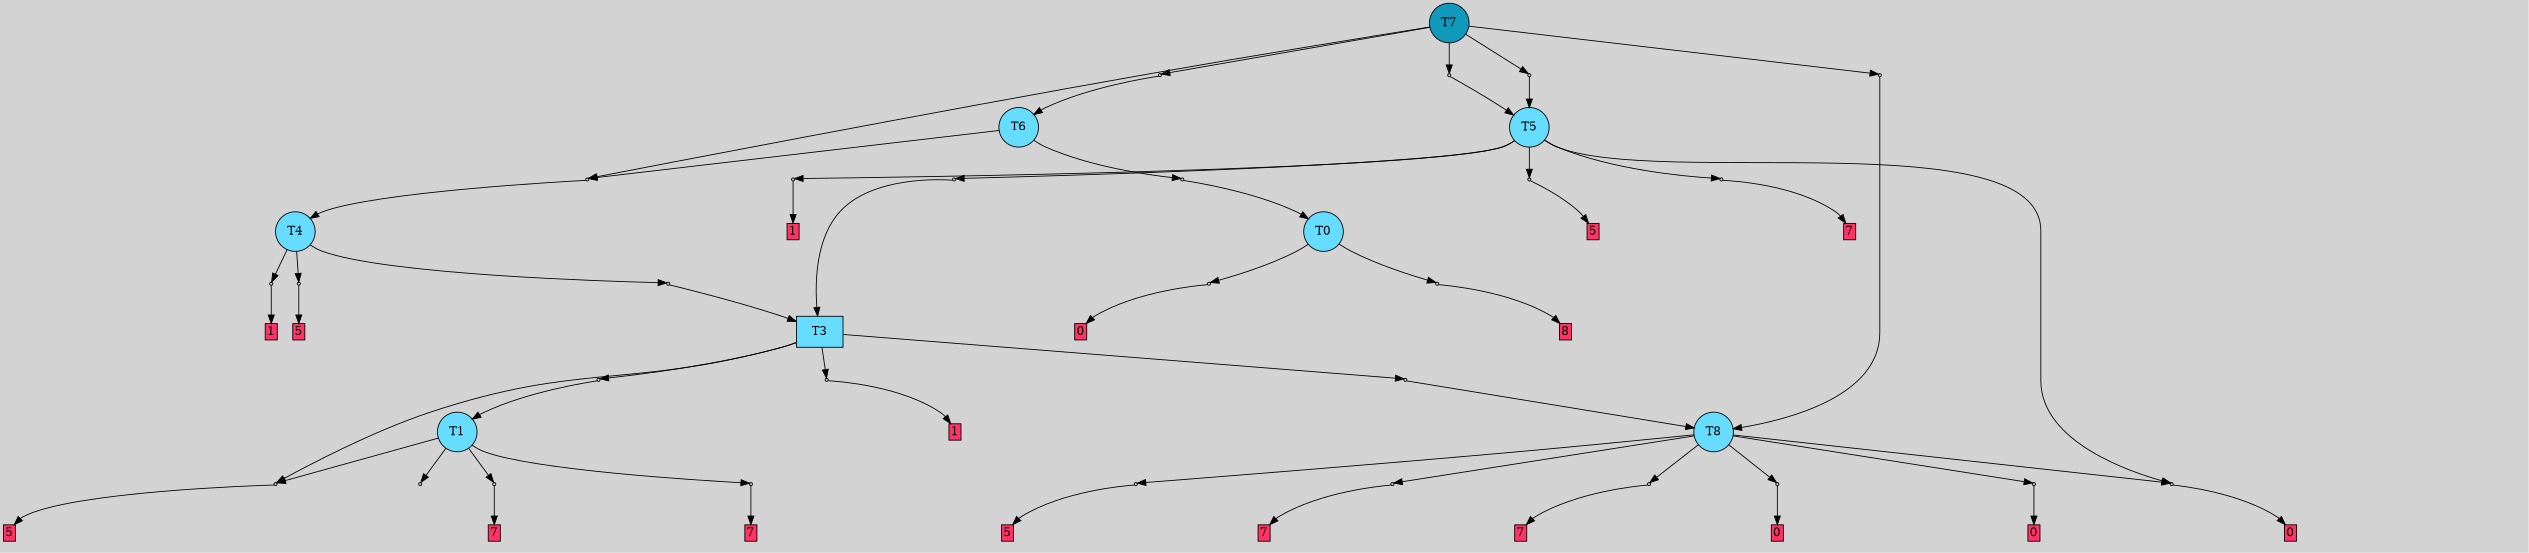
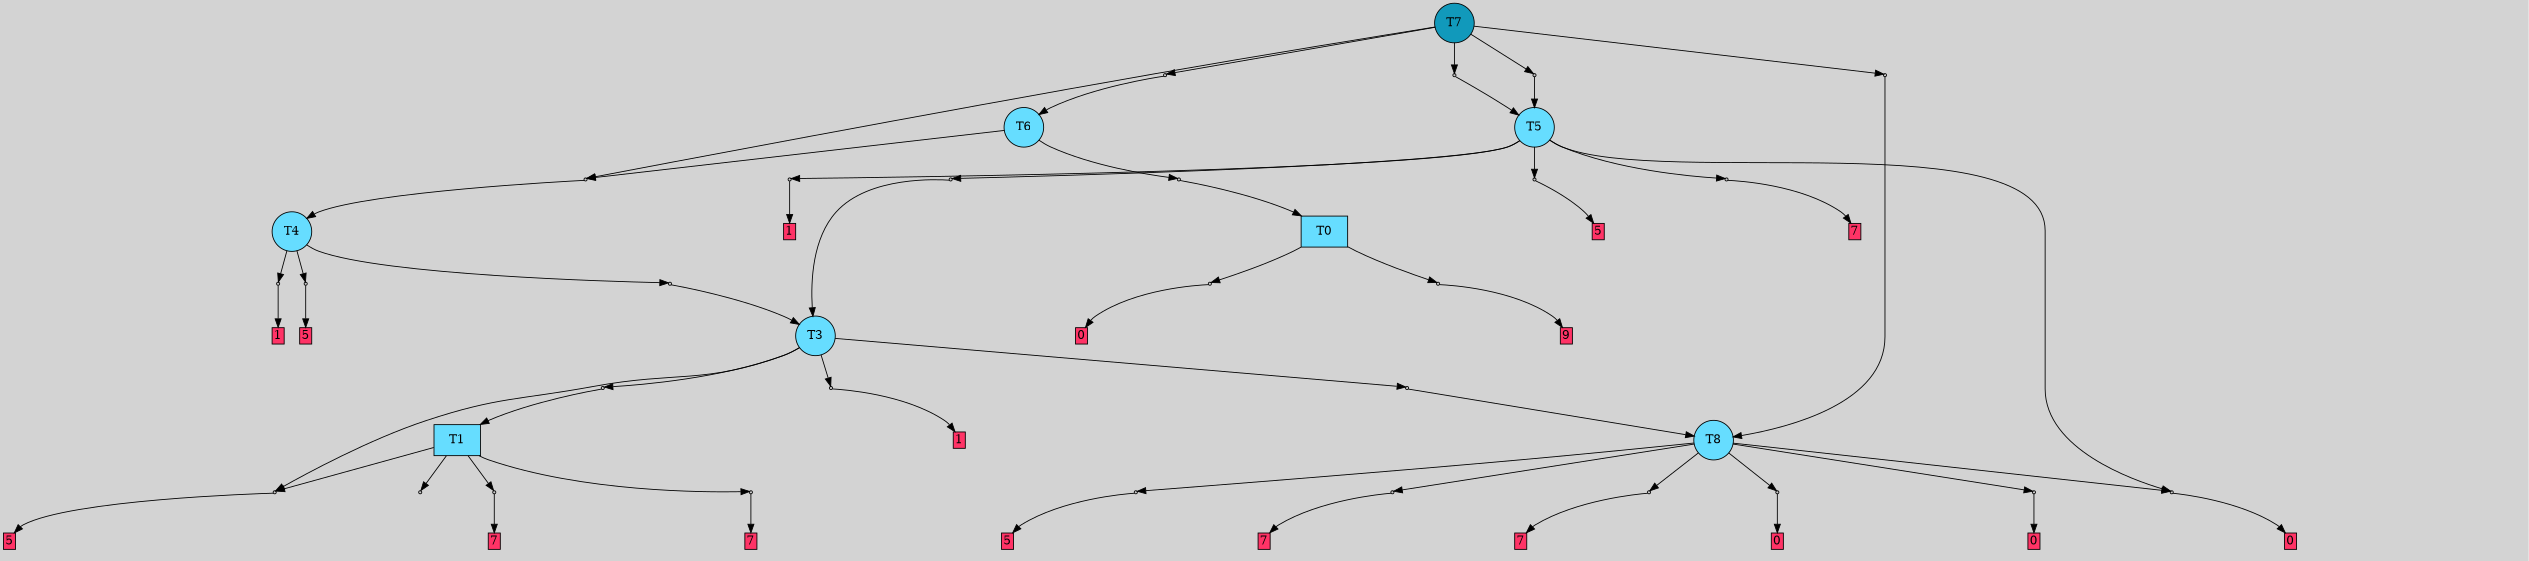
  digraph {
    bgcolor=lightgray
    node [shape=box style=filled]
    T7 [fillcolor="#1199bb" shape=circle]
    P23 [fillcolor="#cccccc" shape=point]
    P24 [fillcolor="#cccccc" shape=point]
    P25 [fillcolor="#cccccc" shape=point]
    P26 [fillcolor="#cccccc" shape=point]
    P27 [fillcolor="#cccccc" shape=point]
-   T0 [fillcolor="#66ddff" shape=circle]
+   T0 [fillcolor="#66ddff"]
    P0 [fillcolor="#cccccc" shape=point]
    P1 [fillcolor="#cccccc" shape=point]
    n10 [label="8|0&0|5#1|5#4|7#2|5#4|1#1|6&#92;n" style=invis]
-   n11 [fillcolor="#ff3366" height=0 label=8 margin=0.03 width=0]
+   n11 [fillcolor="#ff3366" height=0 label=9 margin=0.03 width=0]
    n12 [label="6|0&3|0#0|7#0|1#1|6#1|6#0|6&#92;n" style=invis]
    n13 [fillcolor="#ff3366" height=0 label=0 margin=0.03 width=0]
-   T1 [fillcolor="#66ddff" shape=circle]
+   T1 [fillcolor="#66ddff"]
    P2 [fillcolor="#cccccc" shape=point]
    P3 [fillcolor="#cccccc" shape=point]
    P4 [fillcolor="#cccccc" shape=point]
    P5 [fillcolor="#cccccc" shape=point]
    n19 [label="6|0&3|2#4|6#4|3#0|4#3|4#3|5&#92;n" style=invis]
    n20 [fillcolor="#ff3366" height=0 label=5 margin=0.03 width=0]
    n21 [label="3|0&3|1#2|0#2|3#2|3#4|1#4|3&#92;n" style=invis]
    n22 [fillcolor="#ff3366" height=0 label=7 margin=0.03 width=0]
    n23 [label="4|0&1|7#4|0#0|5#0|2#1|3#0|7&#92;n" style=invis]
    n24 [label="2|0&3|1#2|5#4|4#0|6#3|7#0|6&#92;n" style=invis]
    n25 [fillcolor="#ff3366" height=0 label=7 margin=0.03 width=0]
    n26 [fillcolor="#66ddff" label=T8 shape=circle]
    P6 [fillcolor="#cccccc" shape=point]
    P7 [fillcolor="#cccccc" shape=point]
    P8 [fillcolor="#cccccc" shape=point]
    P9 [fillcolor="#cccccc" shape=point]
    P10 [fillcolor="#cccccc" shape=point]
    P11 [fillcolor="#cccccc" shape=point]
    n33 [label="4|1&1|7#2|4#2|0#1|2#4|5#4|3&#92;n0|0&0|1#1|7#3|5#0|2#1|0#3|7&#92;n" style=invis]
    n34 [fillcolor="#ff3366" height=0 label=0 margin=0.03 width=0]
    n35 [label="2|0&3|1#2|5#4|4#0|6#3|7#0|6&#92;n" style=invis]
    n36 [fillcolor="#ff3366" height=0 label=7 margin=0.03 width=0]
    n37 [label="3|0&3|3#4|2#2|1#2|2#1|4#0|4&#92;n" style=invis]
    n38 [fillcolor="#ff3366" height=0 label=7 margin=0.03 width=0]
    n39 [label="6|0&2|0#2|2#0|3#2|2#3|6#2|6&#92;n" style=invis]
    n40 [fillcolor="#ff3366" height=0 label=0 margin=0.03 width=0]
    n41 [label="0|0&3|1#1|7#3|5#4|2#1|0#3|7&#92;n" style=invis]
    n42 [fillcolor="#ff3366" height=0 label=0 margin=0.03 width=0]
    n43 [label="0|1&1|2#3|2#2|4#1|5#4|3#4|1&#92;n2|0&0|1#3|5#4|6#3|5#4|7#3|1&#92;n" style=invis]
    n44 [fillcolor="#ff3366" height=0 label=5 margin=0.03 width=0]
-   T3 [fillcolor="#66ddff"]
+   T3 [fillcolor="#66ddff" shape=circle]
    P12 [fillcolor="#cccccc" shape=point]
    P13 [fillcolor="#cccccc" shape=point]
    P14 [fillcolor="#cccccc" shape=point]
    n49 [label="7|5&0|2#3|1#0|5#2|7#3|6#3|2&#92;n7|0&4|0#4|2#0|5#1|1#0|7#4|4&#92;n" style=invis]
    n50 [label="6|0&1|3#0|4#1|3#4|4#4|1#2|6&#92;n" style=invis]
    n51 [label="6|0&3|7#4|6#4|6#1|5#0|6#3|0&#92;n" style=invis]
    n52 [fillcolor="#ff3366" height=0 label=1 margin=0.03 width=0]
    T4 [fillcolor="#66ddff" shape=circle]
    P15 [fillcolor="#cccccc" shape=point]
    P16 [fillcolor="#cccccc" shape=point]
    P17 [fillcolor="#cccccc" shape=point]
    n57 [label="8|0&0|5#1|5#4|7#2|5#4|1#1|6&#92;n" style=invis]
    n58 [label="6|0&3|2#4|6#4|3#0|4#3|4#3|5&#92;n" style=invis]
    n59 [fillcolor="#ff3366" height=0 label=5 margin=0.03 width=0]
    n60 [label="6|0&3|7#4|6#4|6#1|5#0|6#3|0&#92;n" style=invis]
    n61 [fillcolor="#ff3366" height=0 label=1 margin=0.03 width=0]
    T5 [fillcolor="#66ddff" shape=circle]
    P18 [fillcolor="#cccccc" shape=point]
    P19 [fillcolor="#cccccc" shape=point]
    P20 [fillcolor="#cccccc" shape=point]
    P21 [fillcolor="#cccccc" shape=point]
    n67 [label="6|0&3|7#4|6#4|6#1|5#0|6#3|0&#92;n" style=invis]
    n68 [fillcolor="#ff3366" height=0 label=1 margin=0.03 width=0]
    n69 [label="2|0&3|3#3|3#0|1#3|3#2|6#3|4&#92;n" style=invis]
    n70 [label="6|0&3|2#4|6#4|3#0|4#3|4#3|5&#92;n" style=invis]
    n71 [fillcolor="#ff3366" height=0 label=5 margin=0.03 width=0]
    n72 [label="5|0&1|5#3|5#2|2#0|4#0|2#1|5&#92;n" style=invis]
    n73 [fillcolor="#ff3366" height=0 label=7 margin=0.03 width=0]
    T6 [fillcolor="#66ddff" shape=circle]
    P22 [fillcolor="#cccccc" shape=point]
    n76 [label="8|1&0|3#1|3#1|5#0|3#2|6#4|3&#92;n3|0&0|1#3|1#3|4#0|1#3|1#4|2&#92;n" style=invis]
    n77 [label="8|0&3|2#4|4#4|3#0|6#3|4#3|0&#92;n" style=invis]
    n78 [label="2|0&3|0#4|1#1|5#4|5#4|6#3|1&#92;n" style=invis]
    n79 [label="8|0&3|2#4|6#4|3#0|6#3|4#3|5&#92;n" style=invis]
    n80 [label="8|0&3|0#4|6#4|3#0|6#3|4#1|5&#92;n" style=invis]
    n81 [label="3|0&4|2#2|0#2|2#3|4#1|4#2|6&#92;n" style=invis]
    subgraph sub_1 {
      rank=same
      T7
    }
    T7 -> P23
    T7 -> P24
    T7 -> P25
    T7 -> P26
    T7 -> P27
    P23 -> T4
    P23 -> n77 [style=invis]
    P24 -> n26
    P24 -> n78 [style=invis]
    P25 -> T5
    P25 -> n79 [style=invis]
    P26 -> T6
    P26 -> n80 [style=invis]
    P27 -> T5
    P27 -> n81 [style=invis]
    T0 -> P0
    T0 -> P1
    P0 -> n10 [style=invis]
    P0 -> n11
    P1 -> n12 [style=invis]
    P1 -> n13
    T1 -> P2
    T1 -> P3
    T1 -> P4
    T1 -> P5
    P2 -> n19 [style=invis]
    P2 -> n20
    P3 -> n21 [style=invis]
    P3 -> n22
    P4 -> n23 [style=invis]
    P5 -> n24 [style=invis]
    P5 -> n25
    n26 -> P6
    n26 -> P7
    n26 -> P8
    n26 -> P9
    n26 -> P10
    n26 -> P11
    P6 -> n33 [style=invis]
    P6 -> n34
    P7 -> n35 [style=invis]
    P7 -> n36
    P8 -> n37 [style=invis]
    P8 -> n38
    P9 -> n39 [style=invis]
    P9 -> n40
    P10 -> n41 [style=invis]
    P10 -> n42
    P11 -> n43 [style=invis]
    P11 -> n44
    T3 -> P2
    T3 -> P12
    T3 -> P13
    T3 -> P14
    P12 -> n26
    P12 -> n49 [style=invis]
    P13 -> T1
    P13 -> n50 [style=invis]
    P14 -> n51 [style=invis]
    P14 -> n52
    T4 -> P15
    T4 -> P16
    T4 -> P17
    P15 -> T3
    P15 -> n57 [style=invis]
    P16 -> n58 [style=invis]
    P16 -> n59
    P17 -> n60 [style=invis]
    P17 -> n61
    T5 -> P10
    T5 -> P18
    T5 -> P19
    T5 -> P20
    T5 -> P21
    P18 -> n67 [style=invis]
    P18 -> n68
    P19 -> T3
    P19 -> n69 [style=invis]
    P20 -> n70 [style=invis]
    P20 -> n71
    P21 -> n72 [style=invis]
    P21 -> n73
    T6 -> P23
    T6 -> P22
    P22 -> T0
    P22 -> n76 [style=invis]
  }
